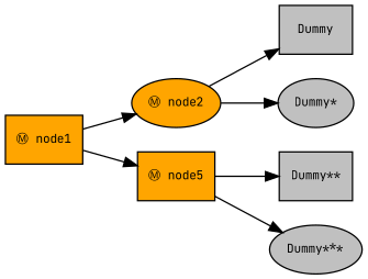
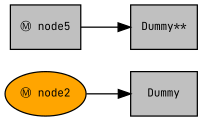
  digraph {
    fontname="JetBrains Mono"
    ordering=out
    rankdir=LR
    node [fillcolor=gray fontcolor=black fontname="JetBrains Mono" fontsize=9 shape=box style=filled]
    edge [fontname="JetBrains Mono"]
-   n1 [fillcolor=orange label="Ⓜ node1"]
    n2 [fillcolor=orange label="Ⓜ node2" shape=ellipse]
-   n3 [fillcolor=orange label="Ⓜ node5"]
+   n3 [label="Ⓜ node5"]
    n4 [label=Dummy]
-   n5 [label="Dummy*" shape=ellipse]
    n6 [label="Dummy**"]
-   n7 [label="Dummy***" shape=ellipse]
-   n1 -> n2
-   n1 -> n3
    n2 -> n4
-   n2 -> n5
    n3 -> n6
-   n3 -> n7
  }
